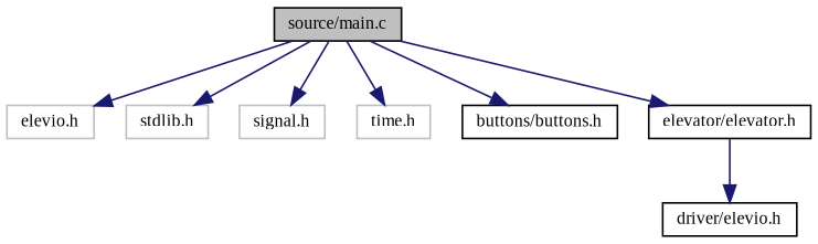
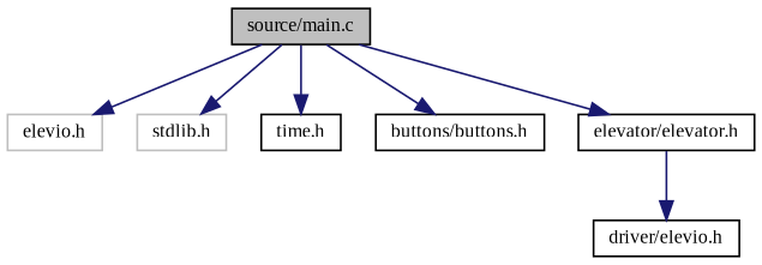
  digraph {
    fontname="Liberation Serif"
    node [color=black fillcolor=white fontname="Liberation Serif" fontsize=10 shape=record style=filled]
    edge [color=midnightblue fontname="Liberation Serif" fontsize=10 labelfontname=Helvetica labelfontsize=10 style=solid]
    n1 [fillcolor=grey75 fontcolor=black height=0.2 label="source/main.c" width=0.4]
    n2 [color=grey75 height=0.2 label="elevio.h" width=0.4]
    n3 [color=grey75 height=0.2 label="stdlib.h" width=0.4]
-   n4 [color=grey75 height=0.2 label="signal.h" width=0.4]
-   n5 [color=grey75 height=0.2 label="time.h" width=0.4]
+   n5 [height=0.2 label="time.h" width=0.4]
    n6 [height=0.2 label="buttons/buttons.h" width=0.4]
    n7 [height=0.2 label="elevator/elevator.h" width=0.4]
    n8 [height=0.2 label="driver/elevio.h" width=0.4]
    n1 -> n2
    n1 -> n3
-   n1 -> n4
    n1 -> n5
    n1 -> n6
    n1 -> n7
    n7 -> n8
  }
